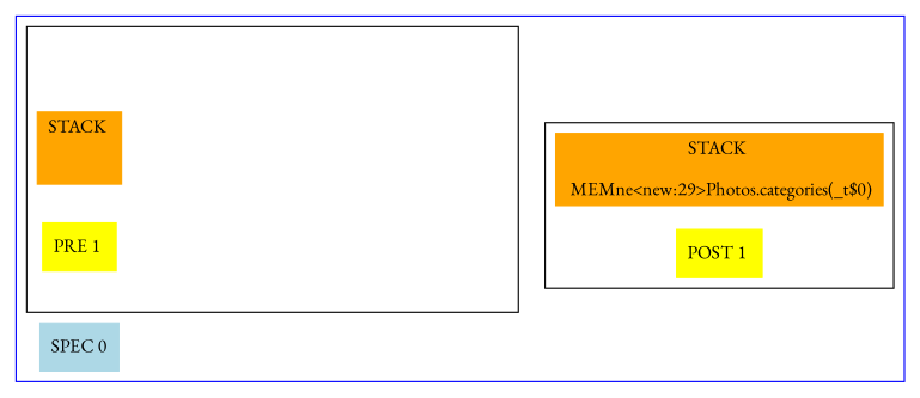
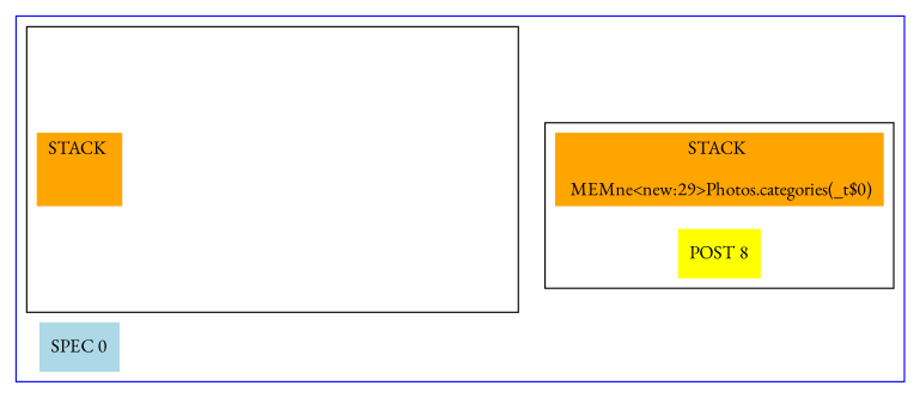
  digraph {
    compound=true
    fontname="EB Garamond"
    rankdir=LR
    node [fontname="EB Garamond" shape=box style=invis]
    edge [fontname="EB Garamond" style=invis]
    n1 [color=orange label="STACK \n\n " style=filled]
    inv_11
    inv_12
    inv_13
    inv_14
    inv_111
    inv_1111
    inv_122
    inv_1222
    inv_133
    inv_1333
    inv_144
    inv_1444
-   n14 [color=yellow label="PRE 1 " style=filled]
    n15 [color=orange label="STACK \n\n MEMne<new:29>Photos.categories(_t$0)" style=filled]
-   n16 [color=yellow label="POST 1 " style=filled]
+   n16 [color=yellow label="POST 8" style=filled]
    n17 [color=lightblue label="SPEC 0" style=filled]
    subgraph cluster_1 {
      color=blue
      n17
      subgraph cluster_2 {
        color=black
-       n14
        subgraph sub_3 {
          color=black
          n1
          inv_11
          inv_12
          inv_13
          inv_14
          inv_111
          inv_1111
          inv_122
          inv_1222
          inv_133
          inv_1333
          inv_144
          inv_1444
        }
      }
      subgraph cluster_4 {
        color=black
        n16
        subgraph sub_5 {
          color=black
          n15
        }
      }
    }
    n1 -> inv_11
    n1 -> inv_12
    n1 -> inv_13
    n1 -> inv_14
    inv_11 -> inv_111
    inv_12 -> inv_122
    inv_13 -> inv_133
    inv_14 -> inv_144
    inv_111 -> inv_1111
    inv_1111 -> n15
    inv_122 -> inv_1222
    inv_1222 -> n15
    inv_133 -> inv_1333
    inv_1333 -> n15
    inv_144 -> inv_1444
    inv_1444 -> n15
  }
